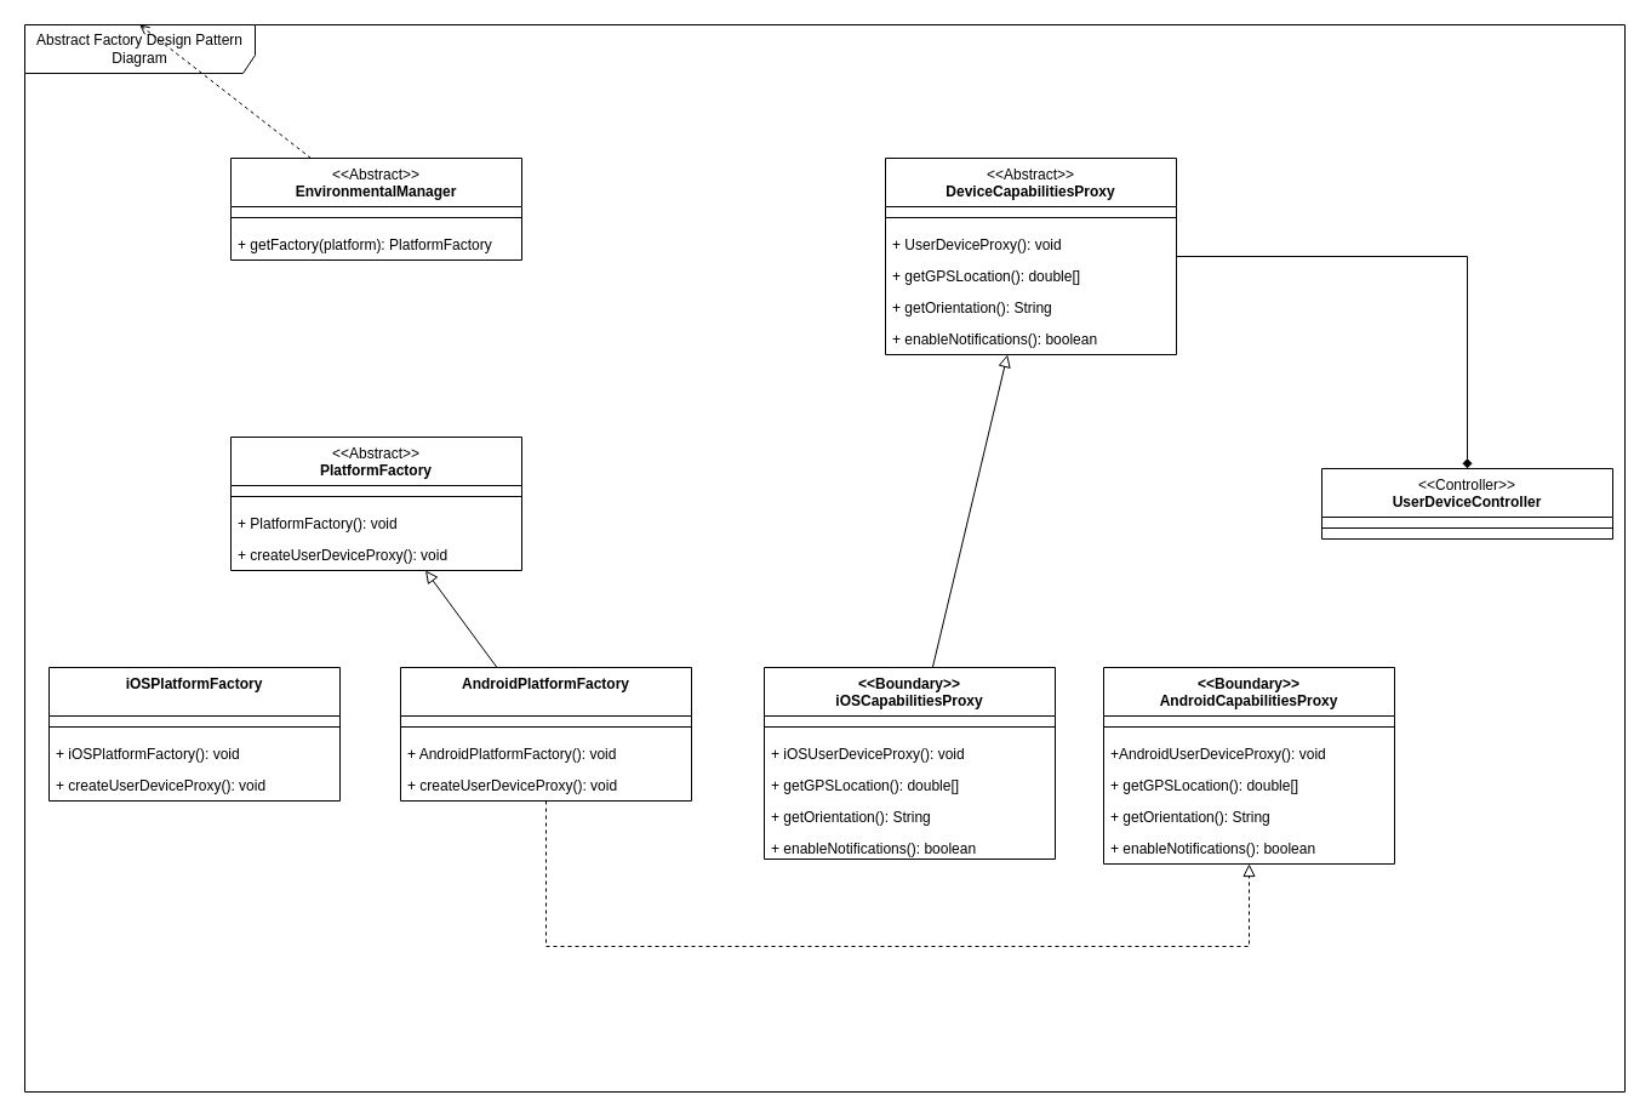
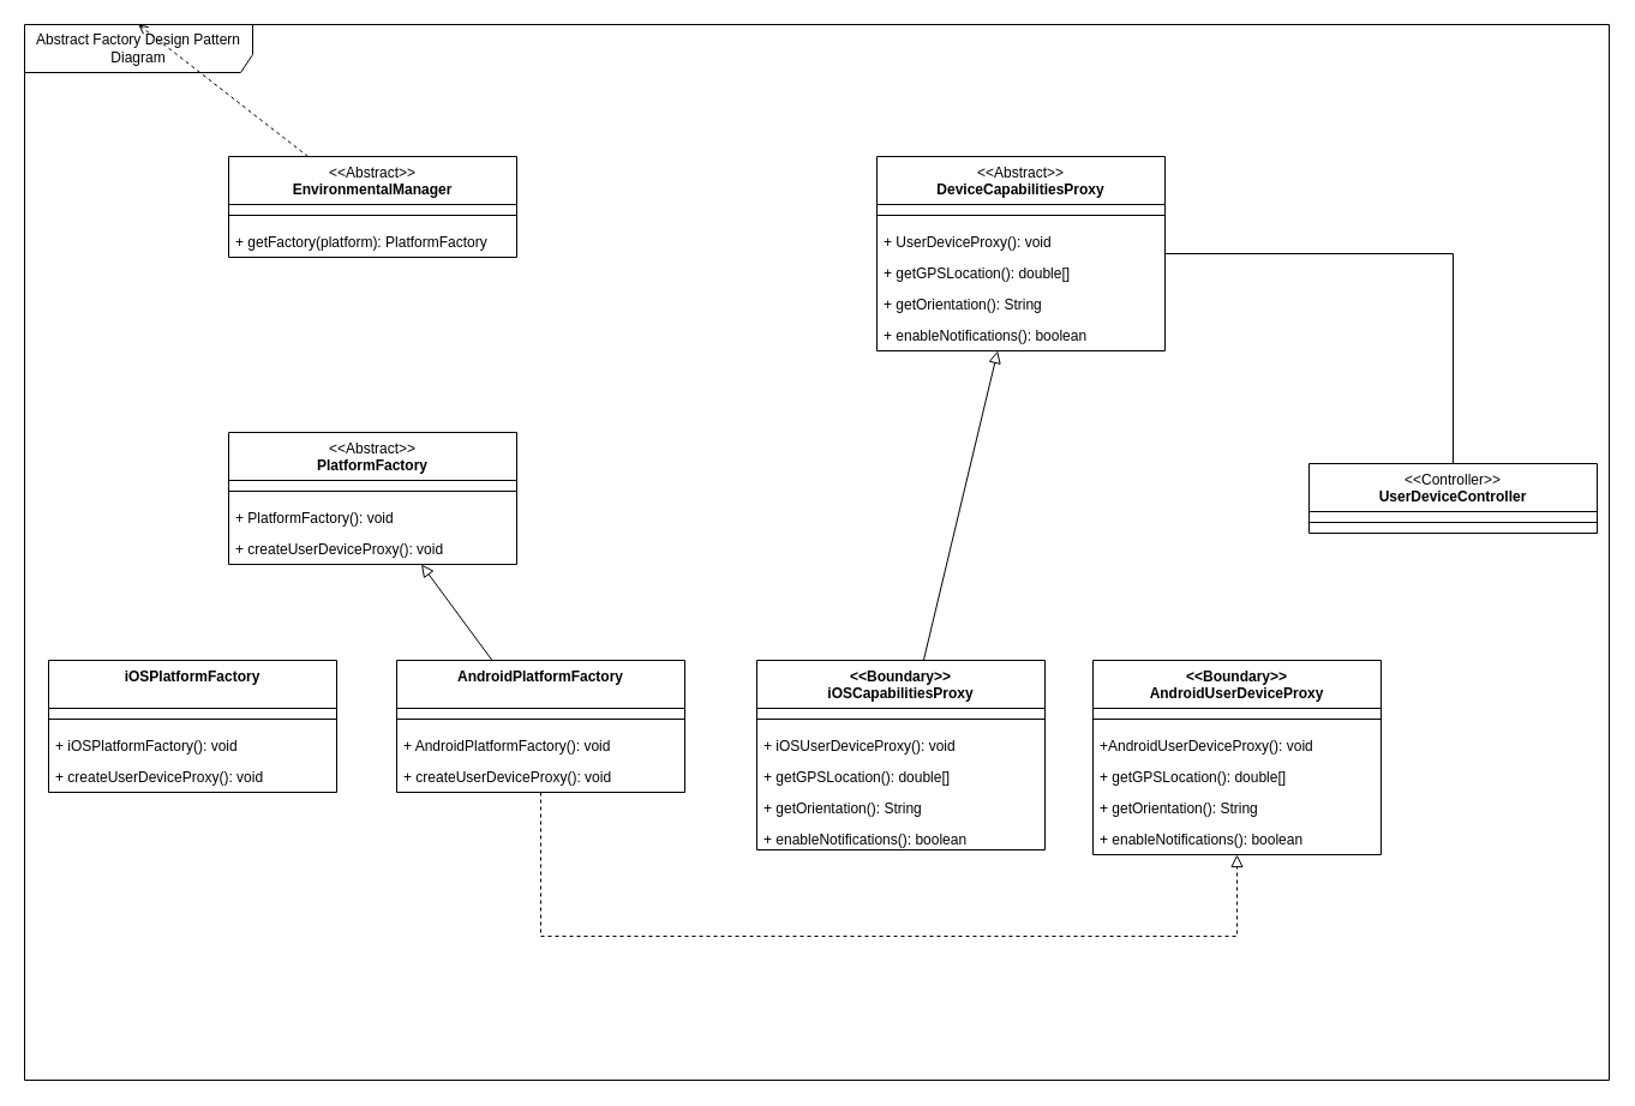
  <mxCell id="0" />
  <mxCell id="1" parent="0" />
  <mxCell id="2" value="Abstract Factory Design Pattern Diagram" style="shape=umlFrame;whiteSpace=wrap;html=1;pointerEvents=0;width=190;height=40;" parent="1" vertex="1"><mxGeometry x="20" y="20" width="1320" height="880" as="geometry" /></mxCell>
  <mxCell id="3" value="&lt;div&gt;&lt;span style=&quot;font-weight: normal;&quot;&gt;&amp;lt;&amp;lt;Abstract&amp;gt;&amp;gt;&lt;/span&gt;&lt;/div&gt;PlatformFactory" style="swimlane;fontStyle=1;align=center;verticalAlign=top;childLayout=stackLayout;horizontal=1;startSize=40;horizontalStack=0;resizeParent=1;resizeParentMax=0;resizeLast=0;collapsible=1;marginBottom=0;whiteSpace=wrap;html=1;" vertex="1" parent="1"><mxGeometry x="190" y="360" width="240" height="110" as="geometry" /></mxCell>
  <mxCell id="4" value="" style="line;strokeWidth=1;fillColor=none;align=left;verticalAlign=middle;spacingTop=-1;spacingLeft=3;spacingRight=3;rotatable=0;labelPosition=right;points=[];portConstraint=eastwest;strokeColor=inherit;" vertex="1" parent="3"><mxGeometry y="40" width="240" height="18" as="geometry" /></mxCell>
  <mxCell id="5" value="&lt;div style=&quot;text-align: center;&quot;&gt;&lt;span style=&quot;background-color: transparent; color: light-dark(rgb(0, 0, 0), rgb(255, 255, 255)); text-wrap-mode: nowrap;&quot;&gt;+ PlatformFactory(): void&lt;/span&gt;&lt;/div&gt;" style="text;strokeColor=none;fillColor=none;align=left;verticalAlign=top;spacingLeft=4;spacingRight=4;overflow=hidden;rotatable=0;points=[[0,0.5],[1,0.5]];portConstraint=eastwest;whiteSpace=wrap;html=1;" vertex="1" parent="3"><mxGeometry y="58" width="240" height="26" as="geometry" /></mxCell>
  <mxCell id="6" value="&lt;span style=&quot;text-align: center; text-wrap-mode: nowrap;&quot;&gt;+ createUserDeviceProxy(): void&lt;/span&gt;" style="text;strokeColor=none;fillColor=none;align=left;verticalAlign=top;spacingLeft=4;spacingRight=4;overflow=hidden;rotatable=0;points=[[0,0.5],[1,0.5]];portConstraint=eastwest;whiteSpace=wrap;html=1;" vertex="1" parent="3"><mxGeometry y="84" width="240" height="26" as="geometry" /></mxCell>
  <mxCell id="7" value="&lt;div&gt;&lt;span style=&quot;background-color: transparent; color: light-dark(rgb(0, 0, 0), rgb(255, 255, 255));&quot;&gt;AndroidPlatformFactory&lt;/span&gt;&lt;/div&gt;" style="swimlane;fontStyle=1;align=center;verticalAlign=top;childLayout=stackLayout;horizontal=1;startSize=40;horizontalStack=0;resizeParent=1;resizeParentMax=0;resizeLast=0;collapsible=1;marginBottom=0;whiteSpace=wrap;html=1;" vertex="1" parent="1"><mxGeometry x="330" y="550" width="240" height="110" as="geometry" /></mxCell>
  <mxCell id="8" value="" style="line;strokeWidth=1;fillColor=none;align=left;verticalAlign=middle;spacingTop=-1;spacingLeft=3;spacingRight=3;rotatable=0;labelPosition=right;points=[];portConstraint=eastwest;strokeColor=inherit;" vertex="1" parent="7"><mxGeometry y="40" width="240" height="18" as="geometry" /></mxCell>
  <mxCell id="9" value="&lt;div style=&quot;text-align: center;&quot;&gt;&lt;span style=&quot;background-color: transparent; color: light-dark(rgb(0, 0, 0), rgb(255, 255, 255)); text-wrap-mode: nowrap;&quot;&gt;+ AndroidPlatformFactory(): void&lt;/span&gt;&lt;/div&gt;" style="text;strokeColor=none;fillColor=none;align=left;verticalAlign=top;spacingLeft=4;spacingRight=4;overflow=hidden;rotatable=0;points=[[0,0.5],[1,0.5]];portConstraint=eastwest;whiteSpace=wrap;html=1;" vertex="1" parent="7"><mxGeometry y="58" width="240" height="26" as="geometry" /></mxCell>
  <mxCell id="10" value="&lt;div style=&quot;text-align: center;&quot;&gt;&lt;span style=&quot;background-color: transparent; color: light-dark(rgb(0, 0, 0), rgb(255, 255, 255)); text-wrap-mode: nowrap;&quot;&gt;+ createUserDeviceProxy(): void&lt;/span&gt;&lt;/div&gt;" style="text;strokeColor=none;fillColor=none;align=left;verticalAlign=top;spacingLeft=4;spacingRight=4;overflow=hidden;rotatable=0;points=[[0,0.5],[1,0.5]];portConstraint=eastwest;whiteSpace=wrap;html=1;" vertex="1" parent="7"><mxGeometry y="84" width="240" height="26" as="geometry" /></mxCell>
  <mxCell id="11" value="&lt;div&gt;&lt;span style=&quot;background-color: transparent; color: light-dark(rgb(0, 0, 0), rgb(255, 255, 255));&quot;&gt;iOSPlatformFactory&lt;/span&gt;&lt;/div&gt;" style="swimlane;fontStyle=1;align=center;verticalAlign=top;childLayout=stackLayout;horizontal=1;startSize=40;horizontalStack=0;resizeParent=1;resizeParentMax=0;resizeLast=0;collapsible=1;marginBottom=0;whiteSpace=wrap;html=1;" vertex="1" parent="1"><mxGeometry x="40" y="550" width="240" height="110" as="geometry" /></mxCell>
  <mxCell id="12" value="" style="line;strokeWidth=1;fillColor=none;align=left;verticalAlign=middle;spacingTop=-1;spacingLeft=3;spacingRight=3;rotatable=0;labelPosition=right;points=[];portConstraint=eastwest;strokeColor=inherit;" vertex="1" parent="11"><mxGeometry y="40" width="240" height="18" as="geometry" /></mxCell>
  <mxCell id="13" value="&lt;div style=&quot;text-align: center;&quot;&gt;&lt;span style=&quot;background-color: transparent; color: light-dark(rgb(0, 0, 0), rgb(255, 255, 255)); text-wrap-mode: nowrap;&quot;&gt;+ iOSPlatformFactory(): void&lt;/span&gt;&lt;/div&gt;" style="text;strokeColor=none;fillColor=none;align=left;verticalAlign=top;spacingLeft=4;spacingRight=4;overflow=hidden;rotatable=0;points=[[0,0.5],[1,0.5]];portConstraint=eastwest;whiteSpace=wrap;html=1;" vertex="1" parent="11"><mxGeometry y="58" width="240" height="26" as="geometry" /></mxCell>
  <mxCell id="14" value="&lt;div style=&quot;text-align: center;&quot;&gt;&lt;span style=&quot;background-color: transparent; color: light-dark(rgb(0, 0, 0), rgb(255, 255, 255)); text-wrap-mode: nowrap;&quot;&gt;+ createUserDeviceProxy(): void&lt;/span&gt;&lt;/div&gt;" style="text;strokeColor=none;fillColor=none;align=left;verticalAlign=top;spacingLeft=4;spacingRight=4;overflow=hidden;rotatable=0;points=[[0,0.5],[1,0.5]];portConstraint=eastwest;whiteSpace=wrap;html=1;" vertex="1" parent="11"><mxGeometry y="84" width="240" height="26" as="geometry" /></mxCell>
  <mxCell id="15" value="&lt;div&gt;&lt;span style=&quot;font-weight: normal;&quot;&gt;&amp;lt;&amp;lt;Abstract&amp;gt;&amp;gt;&lt;/span&gt;&lt;/div&gt;DeviceCapabilitiesProxy" style="swimlane;fontStyle=1;align=center;verticalAlign=top;childLayout=stackLayout;horizontal=1;startSize=40;horizontalStack=0;resizeParent=1;resizeParentMax=0;resizeLast=0;collapsible=1;marginBottom=0;whiteSpace=wrap;html=1;" vertex="1" parent="1"><mxGeometry x="730" y="130" width="240" height="162" as="geometry" /></mxCell>
  <mxCell id="16" value="" style="line;strokeWidth=1;fillColor=none;align=left;verticalAlign=middle;spacingTop=-1;spacingLeft=3;spacingRight=3;rotatable=0;labelPosition=right;points=[];portConstraint=eastwest;strokeColor=inherit;" vertex="1" parent="15"><mxGeometry y="40" width="240" height="18" as="geometry" /></mxCell>
  <mxCell id="17" value="&lt;div style=&quot;text-align: center;&quot;&gt;&lt;span style=&quot;background-color: transparent; color: light-dark(rgb(0, 0, 0), rgb(255, 255, 255)); text-wrap-mode: nowrap;&quot;&gt;+ UserDeviceProxy(): void&lt;/span&gt;&lt;/div&gt;" style="text;strokeColor=none;fillColor=none;align=left;verticalAlign=top;spacingLeft=4;spacingRight=4;overflow=hidden;rotatable=0;points=[[0,0.5],[1,0.5]];portConstraint=eastwest;whiteSpace=wrap;html=1;" vertex="1" parent="15"><mxGeometry y="58" width="240" height="26" as="geometry" /></mxCell>
  <mxCell id="18" value="&lt;div style=&quot;text-align: center;&quot;&gt;&lt;span style=&quot;color: light-dark(rgb(0, 0, 0), rgb(255, 255, 255)); text-wrap-mode: nowrap; background-color: transparent;&quot;&gt;+&amp;nbsp;&lt;/span&gt;&lt;span style=&quot;text-wrap-mode: nowrap;&quot;&gt;getGPSLocation&lt;/span&gt;&lt;span style=&quot;color: light-dark(rgb(0, 0, 0), rgb(255, 255, 255)); text-wrap-mode: nowrap; background-color: transparent;&quot;&gt;(): double[]&lt;/span&gt;&lt;/div&gt;" style="text;strokeColor=none;fillColor=none;align=left;verticalAlign=top;spacingLeft=4;spacingRight=4;overflow=hidden;rotatable=0;points=[[0,0.5],[1,0.5]];portConstraint=eastwest;whiteSpace=wrap;html=1;" vertex="1" parent="15"><mxGeometry y="84" width="240" height="26" as="geometry" /></mxCell>
  <mxCell id="19" value="&lt;div style=&quot;text-align: center;&quot;&gt;&lt;span style=&quot;text-wrap-mode: nowrap;&quot;&gt;+ getOrientation(): String&lt;/span&gt;&lt;/div&gt;" style="text;strokeColor=none;fillColor=none;align=left;verticalAlign=top;spacingLeft=4;spacingRight=4;overflow=hidden;rotatable=0;points=[[0,0.5],[1,0.5]];portConstraint=eastwest;whiteSpace=wrap;html=1;" vertex="1" parent="15"><mxGeometry y="110" width="240" height="26" as="geometry" /></mxCell>
  <mxCell id="20" value="&lt;div style=&quot;text-align: center;&quot;&gt;&lt;span style=&quot;text-wrap-mode: nowrap;&quot;&gt;+ enableNotifications(): boolean&lt;/span&gt;&lt;/div&gt;" style="text;strokeColor=none;fillColor=none;align=left;verticalAlign=top;spacingLeft=4;spacingRight=4;overflow=hidden;rotatable=0;points=[[0,0.5],[1,0.5]];portConstraint=eastwest;whiteSpace=wrap;html=1;" vertex="1" parent="15"><mxGeometry y="136" width="240" height="26" as="geometry" /></mxCell>
- <mxCell id="21" value="&lt;div&gt;&lt;div&gt;&amp;lt;&amp;lt;Boundary&amp;gt;&amp;gt;&lt;/div&gt;&lt;/div&gt;&lt;div&gt;AndroidCapabilitiesProxy&lt;div&gt;&lt;br&gt;&lt;/div&gt;&lt;/div&gt;" style="swimlane;fontStyle=1;align=center;verticalAlign=top;childLayout=stackLayout;horizontal=1;startSize=40;horizontalStack=0;resizeParent=1;resizeParentMax=0;resizeLast=0;collapsible=1;marginBottom=0;whiteSpace=wrap;html=1;" vertex="1" parent="1"><mxGeometry x="910" y="550" width="240" height="162" as="geometry" /></mxCell>
+ <mxCell id="21" value="&lt;div&gt;&lt;div&gt;&amp;lt;&amp;lt;Boundary&amp;gt;&amp;gt;&lt;/div&gt;&lt;/div&gt;&lt;div&gt;AndroidUserDeviceProxy&lt;div&gt;&lt;br&gt;&lt;/div&gt;&lt;/div&gt;" style="swimlane;fontStyle=1;align=center;verticalAlign=top;childLayout=stackLayout;horizontal=1;startSize=40;horizontalStack=0;resizeParent=1;resizeParentMax=0;resizeLast=0;collapsible=1;marginBottom=0;whiteSpace=wrap;html=1;" vertex="1" parent="1"><mxGeometry x="910" y="550" width="240" height="162" as="geometry" /></mxCell>
  <mxCell id="22" value="" style="line;strokeWidth=1;fillColor=none;align=left;verticalAlign=middle;spacingTop=-1;spacingLeft=3;spacingRight=3;rotatable=0;labelPosition=right;points=[];portConstraint=eastwest;strokeColor=inherit;" vertex="1" parent="21"><mxGeometry y="40" width="240" height="18" as="geometry" /></mxCell>
  <mxCell id="23" value="&lt;div style=&quot;text-align: center;&quot;&gt;&lt;span style=&quot;background-color: transparent; color: light-dark(rgb(0, 0, 0), rgb(255, 255, 255)); text-wrap-mode: nowrap;&quot;&gt;+AndroidUserDeviceProxy(): void&lt;/span&gt;&lt;/div&gt;" style="text;strokeColor=none;fillColor=none;align=left;verticalAlign=top;spacingLeft=4;spacingRight=4;overflow=hidden;rotatable=0;points=[[0,0.5],[1,0.5]];portConstraint=eastwest;whiteSpace=wrap;html=1;" vertex="1" parent="21"><mxGeometry y="58" width="240" height="26" as="geometry" /></mxCell>
  <mxCell id="24" value="&lt;div style=&quot;text-align: center;&quot;&gt;&lt;span style=&quot;background-color: transparent; color: light-dark(rgb(0, 0, 0), rgb(255, 255, 255)); text-wrap-mode: nowrap;&quot;&gt;+&amp;nbsp;&lt;/span&gt;&lt;span style=&quot;text-wrap-mode: nowrap;&quot;&gt;getGPSLocation&lt;/span&gt;&lt;span style=&quot;background-color: transparent; color: light-dark(rgb(0, 0, 0), rgb(255, 255, 255)); text-wrap-mode: nowrap;&quot;&gt;(): double[]&lt;/span&gt;&lt;/div&gt;" style="text;strokeColor=none;fillColor=none;align=left;verticalAlign=top;spacingLeft=4;spacingRight=4;overflow=hidden;rotatable=0;points=[[0,0.5],[1,0.5]];portConstraint=eastwest;whiteSpace=wrap;html=1;" vertex="1" parent="21"><mxGeometry y="84" width="240" height="26" as="geometry" /></mxCell>
  <mxCell id="25" value="&lt;div style=&quot;text-align: center;&quot;&gt;&lt;span style=&quot;text-wrap-mode: nowrap;&quot;&gt;+ getOrientation(): String&lt;/span&gt;&lt;/div&gt;" style="text;strokeColor=none;fillColor=none;align=left;verticalAlign=top;spacingLeft=4;spacingRight=4;overflow=hidden;rotatable=0;points=[[0,0.5],[1,0.5]];portConstraint=eastwest;whiteSpace=wrap;html=1;" vertex="1" parent="21"><mxGeometry y="110" width="240" height="26" as="geometry" /></mxCell>
  <mxCell id="26" value="&lt;div style=&quot;text-align: center;&quot;&gt;&lt;span style=&quot;text-wrap-mode: nowrap;&quot;&gt;+ enableNotifications(): boolean&lt;/span&gt;&lt;/div&gt;" style="text;strokeColor=none;fillColor=none;align=left;verticalAlign=top;spacingLeft=4;spacingRight=4;overflow=hidden;rotatable=0;points=[[0,0.5],[1,0.5]];portConstraint=eastwest;whiteSpace=wrap;html=1;" vertex="1" parent="21"><mxGeometry y="136" width="240" height="26" as="geometry" /></mxCell>
  <mxCell id="27" value="&lt;div&gt;&lt;div&gt;&amp;lt;&amp;lt;Boundary&amp;gt;&amp;gt;&lt;/div&gt;&lt;/div&gt;iOSCapabilitiesProxy&lt;div&gt;&lt;br&gt;&lt;/div&gt;" style="swimlane;fontStyle=1;align=center;verticalAlign=top;childLayout=stackLayout;horizontal=1;startSize=40;horizontalStack=0;resizeParent=1;resizeParentMax=0;resizeLast=0;collapsible=1;marginBottom=0;whiteSpace=wrap;html=1;" vertex="1" parent="1"><mxGeometry x="630" y="550" width="240" height="158" as="geometry" /></mxCell>
  <mxCell id="28" value="" style="line;strokeWidth=1;fillColor=none;align=left;verticalAlign=middle;spacingTop=-1;spacingLeft=3;spacingRight=3;rotatable=0;labelPosition=right;points=[];portConstraint=eastwest;strokeColor=inherit;" vertex="1" parent="27"><mxGeometry y="40" width="240" height="18" as="geometry" /></mxCell>
  <mxCell id="29" value="&lt;div style=&quot;text-align: center;&quot;&gt;&lt;span style=&quot;background-color: transparent; color: light-dark(rgb(0, 0, 0), rgb(255, 255, 255)); text-wrap-mode: nowrap;&quot;&gt;+ iOSUserDeviceProxy(): void&lt;/span&gt;&lt;/div&gt;" style="text;strokeColor=none;fillColor=none;align=left;verticalAlign=top;spacingLeft=4;spacingRight=4;overflow=hidden;rotatable=0;points=[[0,0.5],[1,0.5]];portConstraint=eastwest;whiteSpace=wrap;html=1;" vertex="1" parent="27"><mxGeometry y="58" width="240" height="26" as="geometry" /></mxCell>
  <mxCell id="30" value="&lt;div style=&quot;text-align: center;&quot;&gt;&lt;span style=&quot;color: light-dark(rgb(0, 0, 0), rgb(255, 255, 255)); text-wrap-mode: nowrap; background-color: transparent;&quot;&gt;+&amp;nbsp;&lt;/span&gt;&lt;span style=&quot;text-wrap-mode: nowrap;&quot;&gt;getGPSLocation&lt;/span&gt;&lt;span style=&quot;color: light-dark(rgb(0, 0, 0), rgb(255, 255, 255)); text-wrap-mode: nowrap; background-color: transparent;&quot;&gt;(): double[]&lt;/span&gt;&lt;/div&gt;" style="text;strokeColor=none;fillColor=none;align=left;verticalAlign=top;spacingLeft=4;spacingRight=4;overflow=hidden;rotatable=0;points=[[0,0.5],[1,0.5]];portConstraint=eastwest;whiteSpace=wrap;html=1;" vertex="1" parent="27"><mxGeometry y="84" width="240" height="26" as="geometry" /></mxCell>
  <mxCell id="31" value="&lt;div style=&quot;text-align: center;&quot;&gt;&lt;span style=&quot;text-wrap-mode: nowrap;&quot;&gt;+ getOrientation(): String&lt;/span&gt;&lt;/div&gt;" style="text;strokeColor=none;fillColor=none;align=left;verticalAlign=top;spacingLeft=4;spacingRight=4;overflow=hidden;rotatable=0;points=[[0,0.5],[1,0.5]];portConstraint=eastwest;whiteSpace=wrap;html=1;" vertex="1" parent="27"><mxGeometry y="110" width="240" height="26" as="geometry" /></mxCell>
  <mxCell id="32" value="&lt;div style=&quot;text-align: center;&quot;&gt;&lt;span style=&quot;text-wrap-mode: nowrap;&quot;&gt;+ enableNotifications(): boolean&lt;/span&gt;&lt;/div&gt;" style="text;strokeColor=none;fillColor=none;align=left;verticalAlign=top;spacingLeft=4;spacingRight=4;overflow=hidden;rotatable=0;points=[[0,0.5],[1,0.5]];portConstraint=eastwest;whiteSpace=wrap;html=1;" vertex="1" parent="27"><mxGeometry y="136" width="240" height="22" as="geometry" /></mxCell>
  <mxCell id="33" value="&lt;div&gt;&lt;span style=&quot;font-weight: normal;&quot;&gt;&amp;lt;&amp;lt;Controller&amp;gt;&amp;gt;&lt;/span&gt;&lt;/div&gt;UserDeviceController" style="swimlane;fontStyle=1;align=center;verticalAlign=top;childLayout=stackLayout;horizontal=1;startSize=40;horizontalStack=0;resizeParent=1;resizeParentMax=0;resizeLast=0;collapsible=1;marginBottom=0;whiteSpace=wrap;html=1;" vertex="1" parent="1"><mxGeometry x="1090" y="386" width="240" height="58" as="geometry" /></mxCell>
  <mxCell id="34" value="" style="line;strokeWidth=1;fillColor=none;align=left;verticalAlign=middle;spacingTop=-1;spacingLeft=3;spacingRight=3;rotatable=0;labelPosition=right;points=[];portConstraint=eastwest;strokeColor=inherit;" vertex="1" parent="33"><mxGeometry y="40" width="240" height="18" as="geometry" /></mxCell>
  <mxCell id="35" value="" style="endArrow=block;html=1;rounded=0;align=center;verticalAlign=bottom;endFill=0;labelBackgroundColor=none;endSize=8;" edge="1" parent="1" source="7" target="3"><mxGeometry x="-0.758" y="65" relative="1" as="geometry"><mxPoint x="213" y="560" as="sourcePoint" /><mxPoint x="277" y="480" as="targetPoint" /><mxPoint as="offset" /></mxGeometry></mxCell>
  <mxCell id="36" value="" style="endArrow=block;html=1;rounded=0;align=center;verticalAlign=bottom;endFill=0;labelBackgroundColor=none;endSize=8;" edge="1" parent="1" source="27" target="15"><mxGeometry x="-0.758" y="65" relative="1" as="geometry"><mxPoint x="223" y="570" as="sourcePoint" /><mxPoint x="287" y="490" as="targetPoint" /><mxPoint as="offset" /></mxGeometry></mxCell>
  <mxCell id="37" value="" style="endArrow=block;startArrow=none;endFill=0;startFill=0;endSize=8;html=1;verticalAlign=bottom;dashed=1;labelBackgroundColor=none;rounded=0;" edge="1" parent="1" source="7" target="21"><mxGeometry width="160" relative="1" as="geometry"><mxPoint x="430" y="660" as="sourcePoint" /><mxPoint x="1030" y="660" as="targetPoint" /><Array as="points"><mxPoint x="450" y="780" /><mxPoint x="720" y="780" /><mxPoint x="1030" y="780" /></Array></mxGeometry></mxCell>
- <mxCell id="38" value="" style="endArrow=diamond;html=1;edgeStyle=orthogonalEdgeStyle;rounded=0;" edge="1" parent="1" source="15" target="33"><mxGeometry relative="1" as="geometry"><mxPoint x="680" y="560" as="sourcePoint" /><mxPoint x="840" y="560" as="targetPoint" /></mxGeometry></mxCell>
+ <mxCell id="38" value="" style="endArrow=none;html=1;edgeStyle=orthogonalEdgeStyle;rounded=0;" edge="1" parent="1" source="15" target="33"><mxGeometry relative="1" as="geometry"><mxPoint x="680" y="560" as="sourcePoint" /><mxPoint x="840" y="560" as="targetPoint" /></mxGeometry></mxCell>
  <mxCell id="39" value="&lt;div&gt;&lt;span style=&quot;font-weight: normal;&quot;&gt;&amp;lt;&amp;lt;Abstract&amp;gt;&amp;gt;&lt;/span&gt;&lt;/div&gt;EnvironmentalManager" style="swimlane;fontStyle=1;align=center;verticalAlign=top;childLayout=stackLayout;horizontal=1;startSize=40;horizontalStack=0;resizeParent=1;resizeParentMax=0;resizeLast=0;collapsible=1;marginBottom=0;whiteSpace=wrap;html=1;" vertex="1" parent="1"><mxGeometry x="190" y="130" width="240" height="84" as="geometry" /></mxCell>
  <mxCell id="40" value="" style="line;strokeWidth=1;fillColor=none;align=left;verticalAlign=middle;spacingTop=-1;spacingLeft=3;spacingRight=3;rotatable=0;labelPosition=right;points=[];portConstraint=eastwest;strokeColor=inherit;" vertex="1" parent="39"><mxGeometry y="40" width="240" height="18" as="geometry" /></mxCell>
  <mxCell id="41" value="&lt;div style=&quot;text-align: center;&quot;&gt;&lt;span style=&quot;background-color: transparent; color: light-dark(rgb(0, 0, 0), rgb(255, 255, 255)); text-wrap-mode: nowrap;&quot;&gt;+ getFactory(platform): PlatformFactory&lt;/span&gt;&lt;/div&gt;" style="text;strokeColor=none;fillColor=none;align=left;verticalAlign=top;spacingLeft=4;spacingRight=4;overflow=hidden;rotatable=0;points=[[0,0.5],[1,0.5]];portConstraint=eastwest;whiteSpace=wrap;html=1;" vertex="1" parent="39"><mxGeometry y="58" width="240" height="26" as="geometry" /></mxCell>
  <mxCell id="42" value="" style="endArrow=open;html=1;rounded=0;align=center;verticalAlign=bottom;dashed=1;endFill=0;labelBackgroundColor=none;" edge="1" parent="1" source="39" target="2"><mxGeometry x="-0.096" y="60" relative="1" as="geometry"><mxPoint x="270" y="300" as="sourcePoint" /><mxPoint x="430" y="300" as="targetPoint" /><mxPoint as="offset" /></mxGeometry></mxCell>
